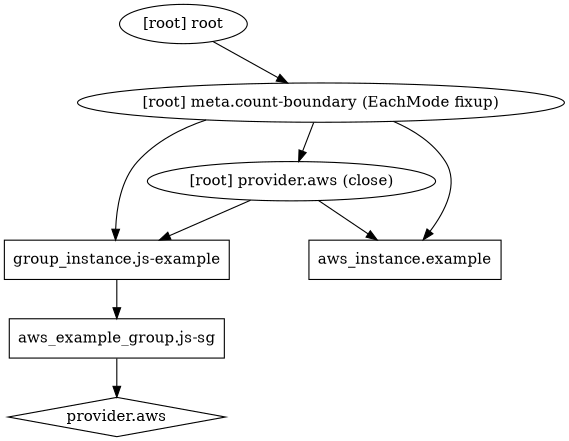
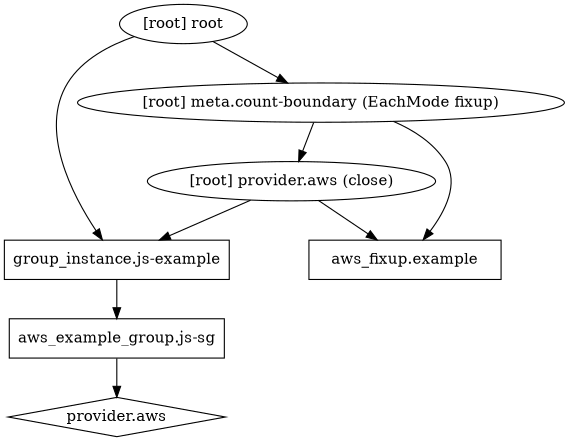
  digraph {
    compound=true
    newrank=true
-   n1 [label="aws_instance.example" shape=box]
+   n1 [label="aws_fixup.example" shape=box]
    n2 [label="provider.aws" shape=diamond]
    n3 [label="group_instance.js-example" shape=box]
    n4 [label="aws_example_group.js-sg" shape=box]
    "[root] meta.count-boundary (EachMode fixup)"
    "[root] provider.aws (close)"
    "[root] root"
    subgraph sub_1 {
      n1
      n2
      n3
      n4
      "[root] meta.count-boundary (EachMode fixup)"
      "[root] provider.aws (close)"
      "[root] root"
    }
    n3 -> n4
    n4 -> n2
    "[root] meta.count-boundary (EachMode fixup)" -> n1
-   "[root] meta.count-boundary (EachMode fixup)" -> n3
+   "[root] root" -> n3
    "[root] meta.count-boundary (EachMode fixup)" -> "[root] provider.aws (close)"
    "[root] provider.aws (close)" -> n1
    "[root] provider.aws (close)" -> n3
    "[root] root" -> "[root] meta.count-boundary (EachMode fixup)"
  }
